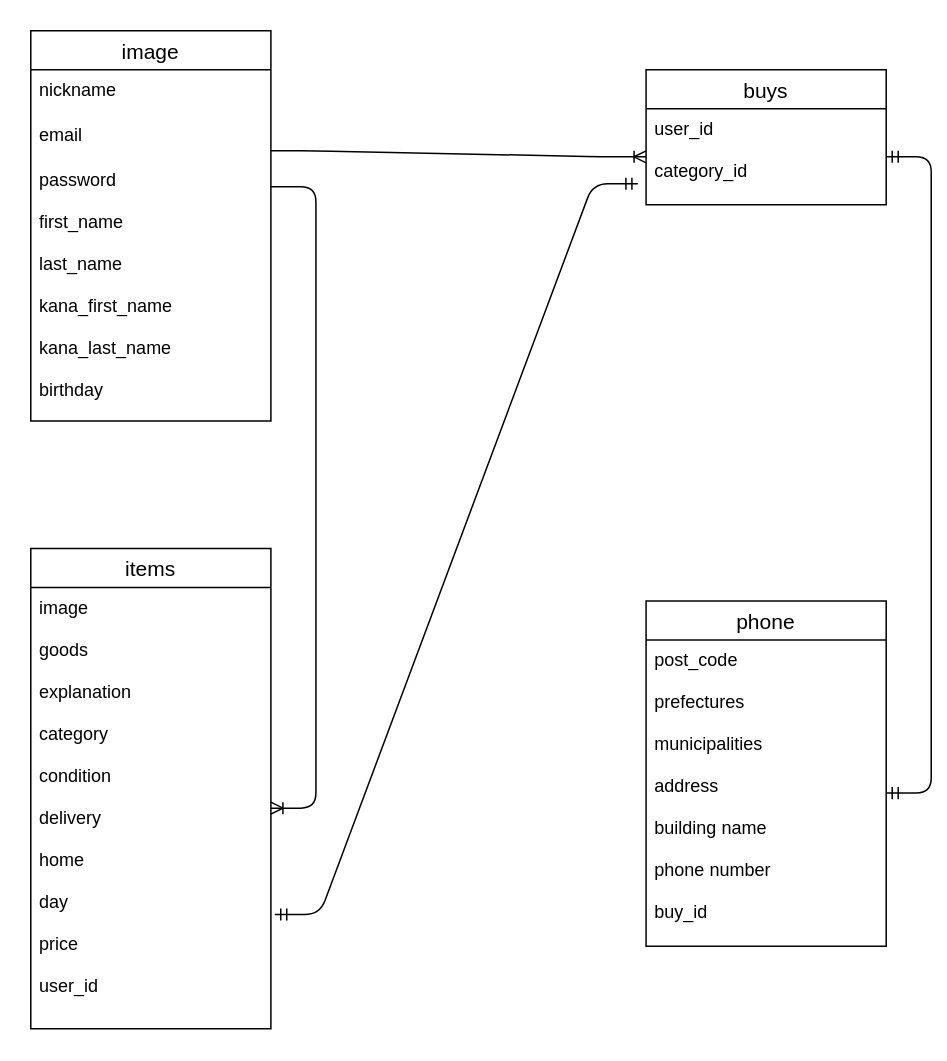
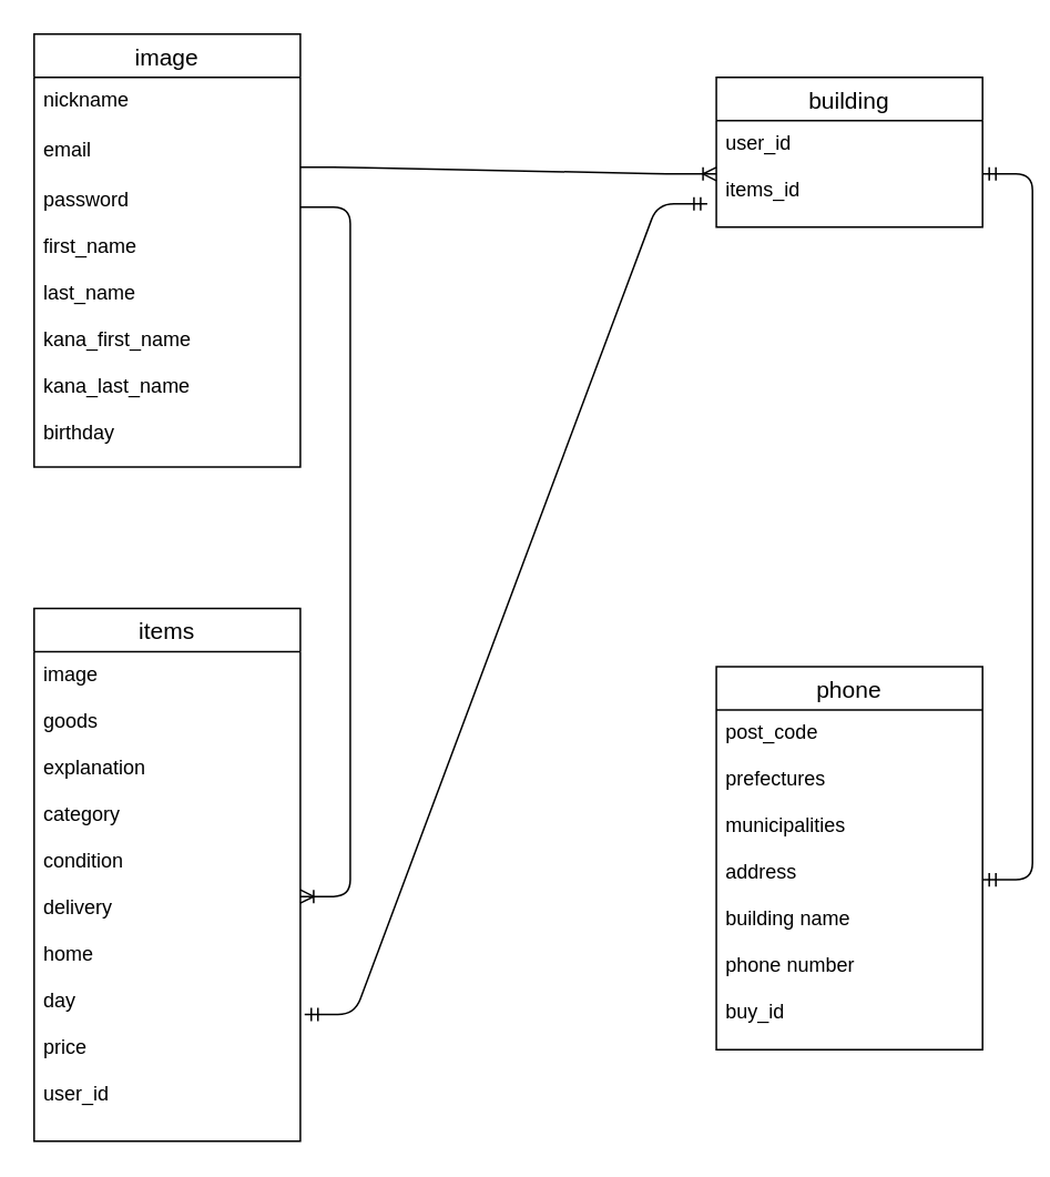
  <mxCell id="0" />
  <mxCell id="1" parent="0" />
  <mxCell id="2" value="image" style="swimlane;fontStyle=0;childLayout=stackLayout;horizontal=1;startSize=26;horizontalStack=0;resizeParent=1;resizeParentMax=0;resizeLast=0;collapsible=1;marginBottom=0;align=center;fontSize=14;" vertex="1" parent="1"><mxGeometry x="20" y="20" width="160" height="260" as="geometry" /></mxCell>
  <mxCell id="3" value="nickname" style="text;strokeColor=none;fillColor=none;spacingLeft=4;spacingRight=4;overflow=hidden;rotatable=0;points=[[0,0.5],[1,0.5]];portConstraint=eastwest;fontSize=12;" vertex="1" parent="2"><mxGeometry y="26" width="160" height="30" as="geometry" /></mxCell>
  <mxCell id="4" value="email" style="text;strokeColor=none;fillColor=none;spacingLeft=4;spacingRight=4;overflow=hidden;rotatable=0;points=[[0,0.5],[1,0.5]];portConstraint=eastwest;fontSize=12;" vertex="1" parent="2"><mxGeometry y="56" width="160" height="30" as="geometry" /></mxCell>
  <mxCell id="5" value="password&#10;&#10;first_name&#10;&#10;last_name&#10;&#10;kana_first_name&#10;&#10;kana_last_name&#10;&#10;birthday" style="text;strokeColor=none;fillColor=none;spacingLeft=4;spacingRight=4;overflow=hidden;rotatable=0;points=[[0,0.5],[1,0.5]];portConstraint=eastwest;fontSize=12;" vertex="1" parent="2"><mxGeometry y="86" width="160" height="174" as="geometry" /></mxCell>
  <mxCell id="6" value="items" style="swimlane;fontStyle=0;childLayout=stackLayout;horizontal=1;startSize=26;horizontalStack=0;resizeParent=1;resizeParentMax=0;resizeLast=0;collapsible=1;marginBottom=0;align=center;fontSize=14;" vertex="1" parent="1"><mxGeometry x="20" y="365" width="160" height="320" as="geometry" /></mxCell>
  <mxCell id="7" value="image&#10;&#10;goods&#10;&#10;explanation&#10;&#10;category&#10;&#10;condition&#10;&#10;delivery&#10;&#10;home&#10;&#10;day&#10;&#10;price&#10;&#10;user_id" style="text;strokeColor=none;fillColor=none;spacingLeft=4;spacingRight=4;overflow=hidden;rotatable=0;points=[[0,0.5],[1,0.5]];portConstraint=eastwest;fontSize=12;" vertex="1" parent="6"><mxGeometry y="26" width="160" height="294" as="geometry" /></mxCell>
- <mxCell id="8" value="buys" style="swimlane;fontStyle=0;childLayout=stackLayout;horizontal=1;startSize=26;horizontalStack=0;resizeParent=1;resizeParentMax=0;resizeLast=0;collapsible=1;marginBottom=0;align=center;fontSize=14;" vertex="1" parent="1"><mxGeometry x="430" y="46" width="160" height="90" as="geometry" /></mxCell>
- <mxCell id="9" value="user_id&#10;&#10;category_id" style="text;strokeColor=none;fillColor=none;spacingLeft=4;spacingRight=4;overflow=hidden;rotatable=0;points=[[0,0.5],[1,0.5]];portConstraint=eastwest;fontSize=12;" vertex="1" parent="8"><mxGeometry y="26" width="160" height="64" as="geometry" /></mxCell>
+ <mxCell id="8" value="building" style="swimlane;fontStyle=0;childLayout=stackLayout;horizontal=1;startSize=26;horizontalStack=0;resizeParent=1;resizeParentMax=0;resizeLast=0;collapsible=1;marginBottom=0;align=center;fontSize=14;" vertex="1" parent="1"><mxGeometry x="430" y="46" width="160" height="90" as="geometry" /></mxCell>
+ <mxCell id="9" value="user_id&#10;&#10;items_id" style="text;strokeColor=none;fillColor=none;spacingLeft=4;spacingRight=4;overflow=hidden;rotatable=0;points=[[0,0.5],[1,0.5]];portConstraint=eastwest;fontSize=12;" vertex="1" parent="8"><mxGeometry y="26" width="160" height="64" as="geometry" /></mxCell>
  <mxCell id="10" value="phone" style="swimlane;fontStyle=0;childLayout=stackLayout;horizontal=1;startSize=26;horizontalStack=0;resizeParent=1;resizeParentMax=0;resizeLast=0;collapsible=1;marginBottom=0;align=center;fontSize=14;" vertex="1" parent="1"><mxGeometry x="430" y="400" width="160" height="230" as="geometry" /></mxCell>
  <mxCell id="11" value="post_code&#10;&#10;prefectures&#10;&#10;municipalities&#10;&#10;address&#10;&#10;building name&#10;&#10;phone number&#10;&#10;buy_id" style="text;strokeColor=none;fillColor=none;spacingLeft=4;spacingRight=4;overflow=hidden;rotatable=0;points=[[0,0.5],[1,0.5]];portConstraint=eastwest;fontSize=12;" vertex="1" parent="10"><mxGeometry y="26" width="160" height="204" as="geometry" /></mxCell>
  <mxCell id="12" value="" style="edgeStyle=entityRelationEdgeStyle;fontSize=12;html=1;endArrow=ERoneToMany;" edge="1" parent="1" target="7"><mxGeometry width="100" height="100" relative="1" as="geometry"><mxPoint x="180" y="124" as="sourcePoint" /><mxPoint x="570" y="47.6" as="targetPoint" /></mxGeometry></mxCell>
  <mxCell id="13" value="" style="edgeStyle=entityRelationEdgeStyle;fontSize=12;html=1;endArrow=ERmandOne;startArrow=ERmandOne;exitX=1;exitY=0.5;exitDx=0;exitDy=0;" edge="1" parent="1" source="9" target="11"><mxGeometry width="100" height="100" relative="1" as="geometry"><mxPoint x="240" y="360" as="sourcePoint" /><mxPoint x="340" y="260" as="targetPoint" /></mxGeometry></mxCell>
  <mxCell id="14" value="" style="edgeStyle=entityRelationEdgeStyle;fontSize=12;html=1;endArrow=ERoneToMany;" edge="1" parent="1" target="9"><mxGeometry width="100" height="100" relative="1" as="geometry"><mxPoint x="180" y="100" as="sourcePoint" /><mxPoint x="280" y="0" as="targetPoint" /></mxGeometry></mxCell>
  <mxCell id="15" value="" style="edgeStyle=entityRelationEdgeStyle;fontSize=12;html=1;endArrow=ERmandOne;startArrow=ERmandOne;exitX=1.016;exitY=0.741;exitDx=0;exitDy=0;exitPerimeter=0;entryX=-0.034;entryY=0.781;entryDx=0;entryDy=0;entryPerimeter=0;" edge="1" parent="1" source="7" target="9"><mxGeometry width="100" height="100" relative="1" as="geometry"><mxPoint x="220" y="390" as="sourcePoint" /><mxPoint x="320" y="290" as="targetPoint" /></mxGeometry></mxCell>
